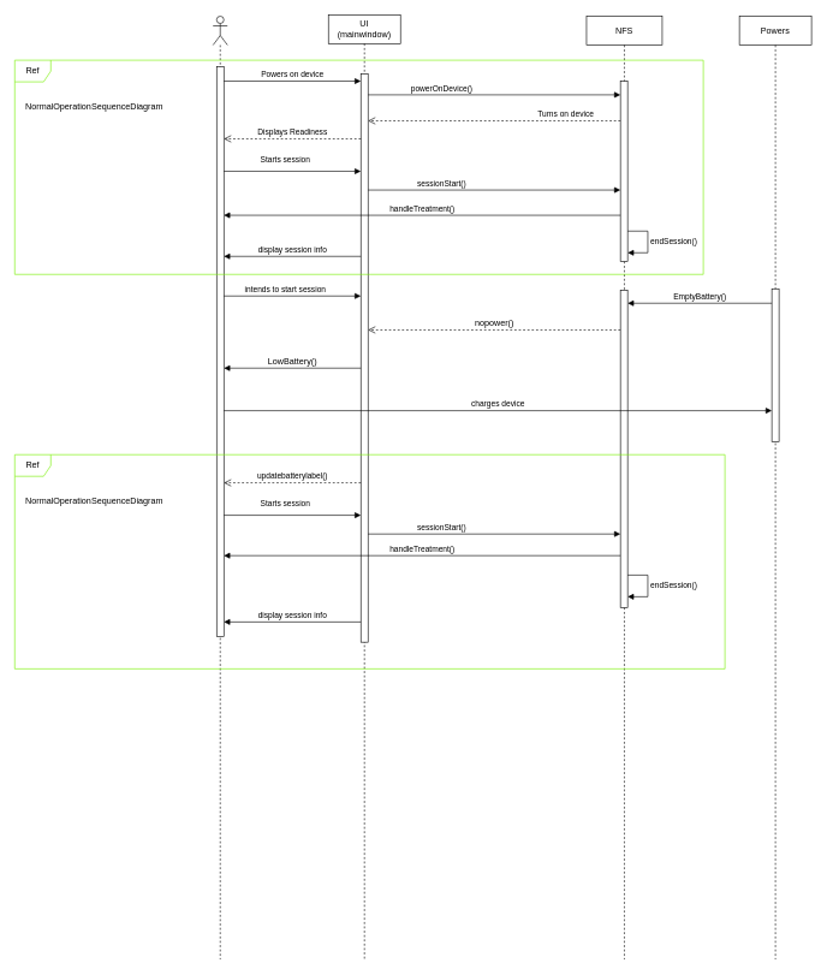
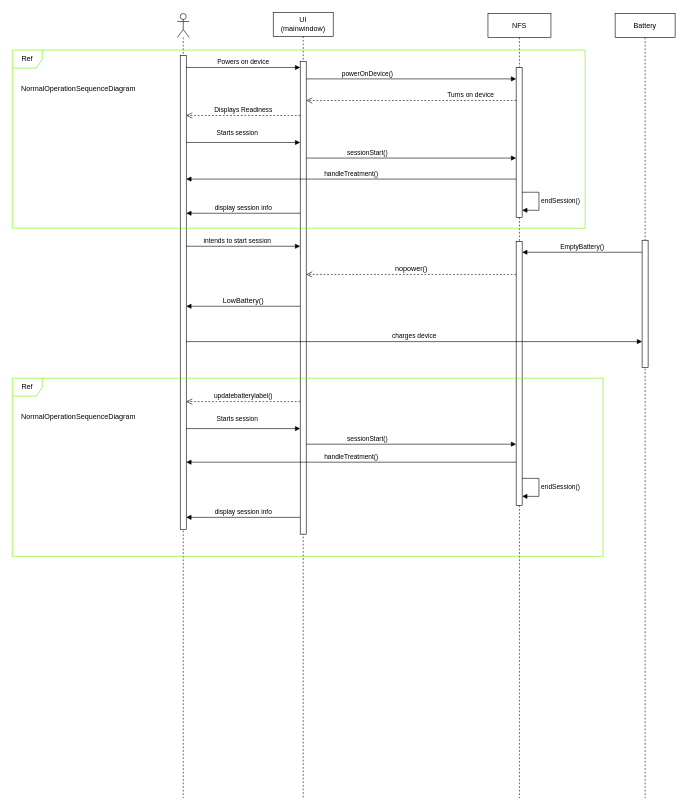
  <mxCell id="0" />
  <mxCell id="1" parent="0" />
  <mxCell id="2" value="" style="shape=umlLifeline;perimeter=lifelinePerimeter;whiteSpace=wrap;html=1;container=1;dropTarget=0;collapsible=0;recursiveResize=0;outlineConnect=0;portConstraint=eastwest;newEdgeStyle={&quot;curved&quot;:0,&quot;rounded&quot;:0};participant=umlActor;" parent="1" vertex="1"><mxGeometry x="295" y="22" width="20" height="1308" as="geometry" /></mxCell>
  <mxCell id="3" value="" style="html=1;points=[[0,0,0,0,5],[0,1,0,0,-5],[1,0,0,0,5],[1,1,0,0,-5]];perimeter=orthogonalPerimeter;outlineConnect=0;targetShapes=umlLifeline;portConstraint=eastwest;newEdgeStyle={&quot;curved&quot;:0,&quot;rounded&quot;:0};" parent="2" vertex="1"><mxGeometry x="5" y="70" width="10" height="790" as="geometry" /></mxCell>
  <mxCell id="4" value="NFS" style="shape=umlLifeline;perimeter=lifelinePerimeter;whiteSpace=wrap;html=1;container=1;dropTarget=0;collapsible=0;recursiveResize=0;outlineConnect=0;portConstraint=eastwest;newEdgeStyle={&quot;edgeStyle&quot;:&quot;elbowEdgeStyle&quot;,&quot;elbow&quot;:&quot;vertical&quot;,&quot;curved&quot;:0,&quot;rounded&quot;:0};" parent="1" vertex="1"><mxGeometry x="813" y="22" width="105" height="1308" as="geometry" /></mxCell>
  <mxCell id="5" value="" style="html=1;points=[[0,0,0,0,5],[0,1,0,0,-5],[1,0,0,0,5],[1,1,0,0,-5]];perimeter=orthogonalPerimeter;outlineConnect=0;targetShapes=umlLifeline;portConstraint=eastwest;newEdgeStyle={&quot;curved&quot;:0,&quot;rounded&quot;:0};" parent="4" vertex="1"><mxGeometry x="47" y="90" width="10" height="250" as="geometry" /></mxCell>
  <mxCell id="6" value="" style="html=1;points=[[0,0,0,0,5],[0,1,0,0,-5],[1,0,0,0,5],[1,1,0,0,-5]];perimeter=orthogonalPerimeter;outlineConnect=0;targetShapes=umlLifeline;portConstraint=eastwest;newEdgeStyle={&quot;curved&quot;:0,&quot;rounded&quot;:0};" parent="4" vertex="1"><mxGeometry x="47" y="380" width="10" height="440" as="geometry" /></mxCell>
  <mxCell id="7" value="UI&lt;div&gt;(mainwindow)&lt;/div&gt;" style="shape=umlLifeline;perimeter=lifelinePerimeter;whiteSpace=wrap;html=1;container=1;dropTarget=0;collapsible=0;recursiveResize=0;outlineConnect=0;portConstraint=eastwest;newEdgeStyle={&quot;edgeStyle&quot;:&quot;elbowEdgeStyle&quot;,&quot;elbow&quot;:&quot;vertical&quot;,&quot;curved&quot;:0,&quot;rounded&quot;:0};" parent="1" vertex="1"><mxGeometry x="455" y="20" width="100" height="1310" as="geometry" /></mxCell>
  <mxCell id="8" value="" style="html=1;points=[[0,0,0,0,5],[0,1,0,0,-5],[1,0,0,0,5],[1,1,0,0,-5]];perimeter=orthogonalPerimeter;outlineConnect=0;targetShapes=umlLifeline;portConstraint=eastwest;newEdgeStyle={&quot;curved&quot;:0,&quot;rounded&quot;:0};" parent="7" vertex="1"><mxGeometry x="45" y="82" width="10" height="788" as="geometry" /></mxCell>
  <mxCell id="9" value="Powers on device" style="html=1;verticalAlign=bottom;endArrow=block;curved=0;rounded=0;" parent="1" target="8" edge="1"><mxGeometry x="0.003" width="80" relative="1" as="geometry"><mxPoint x="310" y="112" as="sourcePoint" /><mxPoint x="460" y="112" as="targetPoint" /><mxPoint as="offset" /></mxGeometry></mxCell>
  <mxCell id="10" value="powerOnDevice()" style="html=1;verticalAlign=bottom;endArrow=block;curved=0;rounded=0;" parent="1" edge="1"><mxGeometry x="-0.417" width="80" relative="1" as="geometry"><mxPoint x="510" y="131" as="sourcePoint" /><mxPoint x="860" y="131" as="targetPoint" /><mxPoint as="offset" /></mxGeometry></mxCell>
  <mxCell id="11" value="Turns on device" style="html=1;verticalAlign=bottom;endArrow=open;dashed=1;endSize=8;curved=0;rounded=0;" parent="1" target="8" edge="1"><mxGeometry x="-0.564" relative="1" as="geometry"><mxPoint x="860" y="167" as="sourcePoint" /><mxPoint x="505" y="167" as="targetPoint" /><mxPoint as="offset" /></mxGeometry></mxCell>
  <mxCell id="12" value="Displays Readiness" style="html=1;verticalAlign=bottom;endArrow=open;dashed=1;endSize=8;curved=0;rounded=0;" parent="1" source="8" edge="1"><mxGeometry relative="1" as="geometry"><mxPoint x="460" y="192" as="sourcePoint" /><mxPoint x="310" y="192" as="targetPoint" /></mxGeometry></mxCell>
  <mxCell id="13" value="Starts session" style="html=1;verticalAlign=bottom;endArrow=block;curved=0;rounded=0;" parent="1" edge="1"><mxGeometry x="-0.105" y="7" width="80" relative="1" as="geometry"><mxPoint x="310" y="237" as="sourcePoint" /><mxPoint x="500" y="237" as="targetPoint" /><mxPoint as="offset" /></mxGeometry></mxCell>
  <mxCell id="14" value="sessionStart()" style="html=1;verticalAlign=bottom;endArrow=block;curved=0;rounded=0;" parent="1" edge="1"><mxGeometry x="-0.417" width="80" relative="1" as="geometry"><mxPoint x="510" y="263" as="sourcePoint" /><mxPoint x="860" y="263" as="targetPoint" /><mxPoint as="offset" /></mxGeometry></mxCell>
  <mxCell id="15" value="endSession()" style="html=1;align=left;spacingLeft=2;endArrow=block;rounded=0;edgeStyle=orthogonalEdgeStyle;curved=0;rounded=0;" parent="1" edge="1"><mxGeometry x="-0.003" relative="1" as="geometry"><mxPoint x="870" y="320" as="sourcePoint" /><Array as="points"><mxPoint x="898" y="320" /><mxPoint x="898" y="350" /></Array><mxPoint x="870" y="350" as="targetPoint" /><mxPoint as="offset" /></mxGeometry></mxCell>
  <mxCell id="16" value="display session info" style="html=1;verticalAlign=bottom;endArrow=block;curved=0;rounded=0;" parent="1" edge="1"><mxGeometry width="80" relative="1" as="geometry"><mxPoint x="500" y="355" as="sourcePoint" /><mxPoint x="310" y="355" as="targetPoint" /></mxGeometry></mxCell>
  <mxCell id="17" value="Ref" style="shape=umlFrame;whiteSpace=wrap;html=1;pointerEvents=0;recursiveResize=0;container=1;collapsible=0;width=50;strokeColor=#78F000;" parent="1" vertex="1"><mxGeometry x="20" y="83" width="955" height="297" as="geometry" /></mxCell>
  <mxCell id="18" value="NormalOperationSequenceDiagram" style="text;align=center;html=1;" parent="17" vertex="1"><mxGeometry width="100" height="20" relative="1" as="geometry"><mxPoint x="60" y="50" as="offset" /></mxGeometry></mxCell>
  <mxCell id="19" value="handleTreatment()" style="html=1;verticalAlign=bottom;endArrow=block;curved=0;rounded=0;" edge="1" parent="17"><mxGeometry width="80" relative="1" as="geometry"><mxPoint x="840" y="215" as="sourcePoint" /><mxPoint x="290" y="215" as="targetPoint" /></mxGeometry></mxCell>
  <mxCell id="20" value="intends to start session" style="html=1;verticalAlign=bottom;endArrow=block;curved=0;rounded=0;" parent="1" edge="1"><mxGeometry x="-0.105" width="80" relative="1" as="geometry"><mxPoint x="310" y="410" as="sourcePoint" /><mxPoint x="500" y="410" as="targetPoint" /><mxPoint as="offset" /></mxGeometry></mxCell>
  <mxCell id="21" value="&lt;span style=&quot;font-size: 12px; text-align: left; text-wrap: wrap;&quot;&gt;nopower()&lt;/span&gt;" style="html=1;verticalAlign=bottom;endArrow=open;dashed=1;endSize=8;curved=0;rounded=0;" parent="1" edge="1"><mxGeometry x="0.002" relative="1" as="geometry"><mxPoint x="860" y="457" as="sourcePoint" /><mxPoint x="510" y="457" as="targetPoint" /><mxPoint as="offset" /></mxGeometry></mxCell>
  <mxCell id="22" value="&lt;span style=&quot;font-size: 12px; text-align: left; text-wrap: wrap;&quot;&gt;LowBattery()&lt;/span&gt;" style="html=1;verticalAlign=bottom;endArrow=block;curved=0;rounded=0;" parent="1" edge="1"><mxGeometry width="80" relative="1" as="geometry"><mxPoint x="500" y="510" as="sourcePoint" /><mxPoint x="310" y="510" as="targetPoint" /></mxGeometry></mxCell>
  <mxCell id="23" value="updatebatterylabel()" style="html=1;verticalAlign=bottom;endArrow=open;dashed=1;endSize=8;curved=0;rounded=0;" parent="1" edge="1"><mxGeometry x="0.004" relative="1" as="geometry"><mxPoint x="500" y="669" as="sourcePoint" /><mxPoint x="310" y="669" as="targetPoint" /><mxPoint as="offset" /></mxGeometry></mxCell>
  <mxCell id="24" value="Starts session" style="html=1;verticalAlign=bottom;endArrow=block;curved=0;rounded=0;" parent="1" edge="1"><mxGeometry x="-0.105" y="7" width="80" relative="1" as="geometry"><mxPoint x="310" y="714" as="sourcePoint" /><mxPoint x="500" y="714" as="targetPoint" /><mxPoint as="offset" /></mxGeometry></mxCell>
  <mxCell id="25" value="sessionStart()" style="html=1;verticalAlign=bottom;endArrow=block;curved=0;rounded=0;" parent="1" edge="1"><mxGeometry x="-0.417" width="80" relative="1" as="geometry"><mxPoint x="510" y="740" as="sourcePoint" /><mxPoint x="860" y="740" as="targetPoint" /><mxPoint as="offset" /></mxGeometry></mxCell>
  <mxCell id="26" value="endSession()" style="html=1;align=left;spacingLeft=2;endArrow=block;rounded=0;edgeStyle=orthogonalEdgeStyle;curved=0;rounded=0;" parent="1" edge="1"><mxGeometry x="-0.003" relative="1" as="geometry"><mxPoint x="870" y="797" as="sourcePoint" /><Array as="points"><mxPoint x="898" y="797" /><mxPoint x="898" y="827" /></Array><mxPoint x="870" y="827" as="targetPoint" /><mxPoint as="offset" /></mxGeometry></mxCell>
  <mxCell id="27" value="display session info" style="html=1;verticalAlign=bottom;endArrow=block;curved=0;rounded=0;" parent="1" edge="1"><mxGeometry width="80" relative="1" as="geometry"><mxPoint x="500" y="862" as="sourcePoint" /><mxPoint x="310" y="862" as="targetPoint" /></mxGeometry></mxCell>
  <mxCell id="28" value="Ref" style="shape=umlFrame;whiteSpace=wrap;html=1;pointerEvents=0;recursiveResize=0;container=1;collapsible=0;width=50;strokeColor=#78F000;" parent="1" vertex="1"><mxGeometry x="20" y="630" width="985" height="297" as="geometry" /></mxCell>
  <mxCell id="29" value="NormalOperationSequenceDiagram" style="text;align=center;html=1;" parent="28" vertex="1"><mxGeometry width="100" height="20" relative="1" as="geometry"><mxPoint x="60" y="50" as="offset" /></mxGeometry></mxCell>
  <mxCell id="30" value="handleTreatment()" style="html=1;verticalAlign=bottom;endArrow=block;curved=0;rounded=0;" edge="1" parent="28"><mxGeometry width="80" relative="1" as="geometry"><mxPoint x="840" y="140" as="sourcePoint" /><mxPoint x="290" y="140" as="targetPoint" /></mxGeometry></mxCell>
- <mxCell id="31" value="Powers" style="shape=umlLifeline;perimeter=lifelinePerimeter;whiteSpace=wrap;html=1;container=1;dropTarget=0;collapsible=0;recursiveResize=0;outlineConnect=0;portConstraint=eastwest;newEdgeStyle={&quot;curved&quot;:0,&quot;rounded&quot;:0};" parent="1" vertex="1"><mxGeometry x="1025" y="22" width="100" height="1308" as="geometry" /></mxCell>
+ <mxCell id="31" value="Battery" style="shape=umlLifeline;perimeter=lifelinePerimeter;whiteSpace=wrap;html=1;container=1;dropTarget=0;collapsible=0;recursiveResize=0;outlineConnect=0;portConstraint=eastwest;newEdgeStyle={&quot;curved&quot;:0,&quot;rounded&quot;:0};" parent="1" vertex="1"><mxGeometry x="1025" y="22" width="100" height="1308" as="geometry" /></mxCell>
  <mxCell id="32" value="" style="html=1;points=[[0,0,0,0,5],[0,1,0,0,-5],[1,0,0,0,5],[1,1,0,0,-5]];perimeter=orthogonalPerimeter;outlineConnect=0;targetShapes=umlLifeline;portConstraint=eastwest;newEdgeStyle={&quot;curved&quot;:0,&quot;rounded&quot;:0};" parent="31" vertex="1"><mxGeometry x="45" y="378" width="10" height="212" as="geometry" /></mxCell>
  <mxCell id="33" value="EmptyBattery()" style="html=1;verticalAlign=bottom;endArrow=block;curved=0;rounded=0;" parent="1" edge="1"><mxGeometry width="80" relative="1" as="geometry"><mxPoint x="1070" y="420" as="sourcePoint" /><mxPoint x="870" y="420" as="targetPoint" /></mxGeometry></mxCell>
  <mxCell id="34" value="&lt;span style=&quot;text-align: left;&quot;&gt;charges device&lt;/span&gt;" style="html=1;verticalAlign=bottom;endArrow=block;curved=0;rounded=0;" parent="1" edge="1"><mxGeometry width="80" relative="1" as="geometry"><mxPoint x="310" y="569" as="sourcePoint" /><mxPoint x="1070" y="569" as="targetPoint" /></mxGeometry></mxCell>
